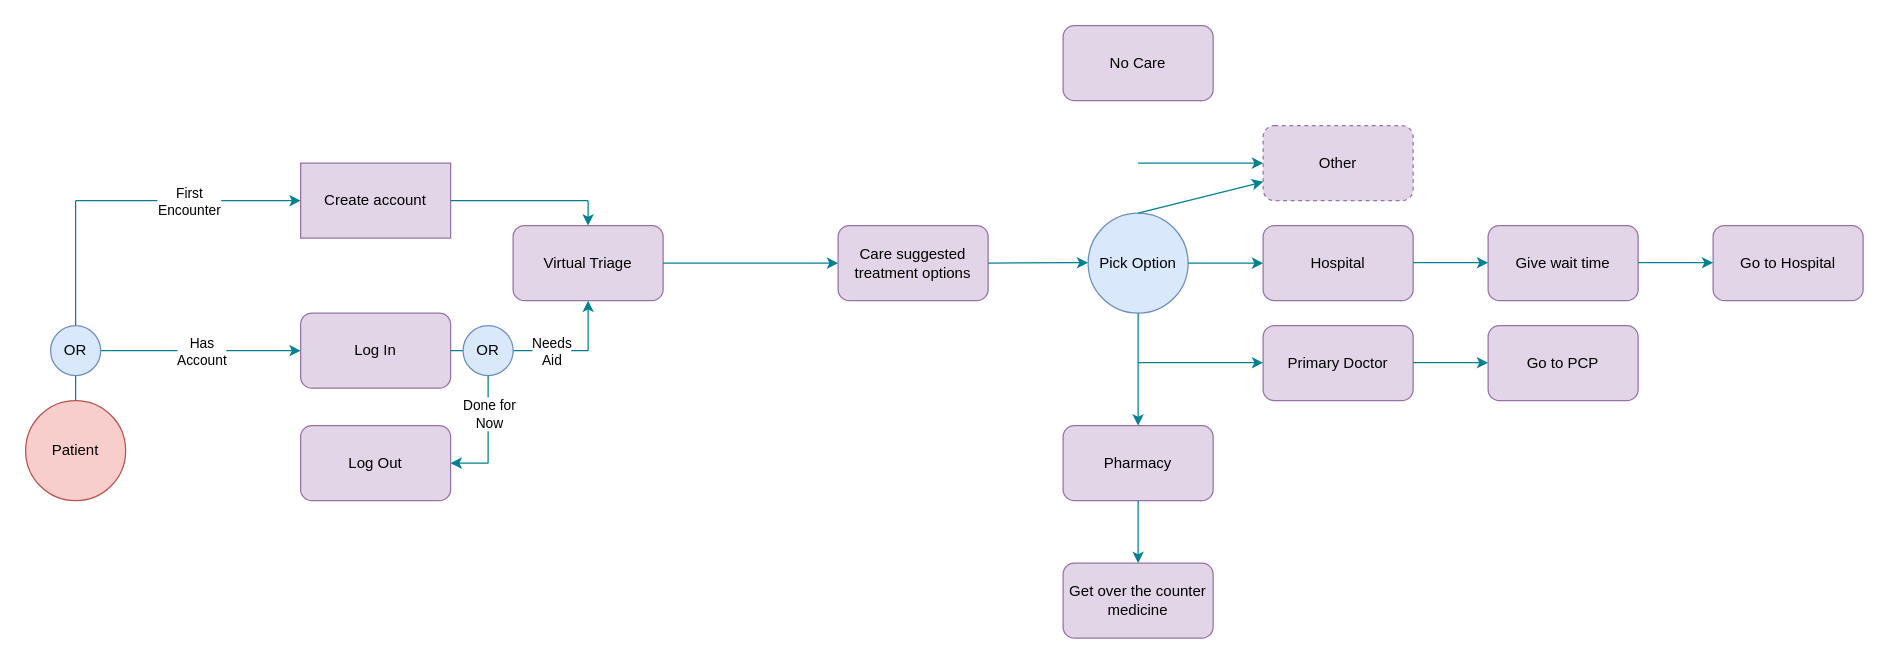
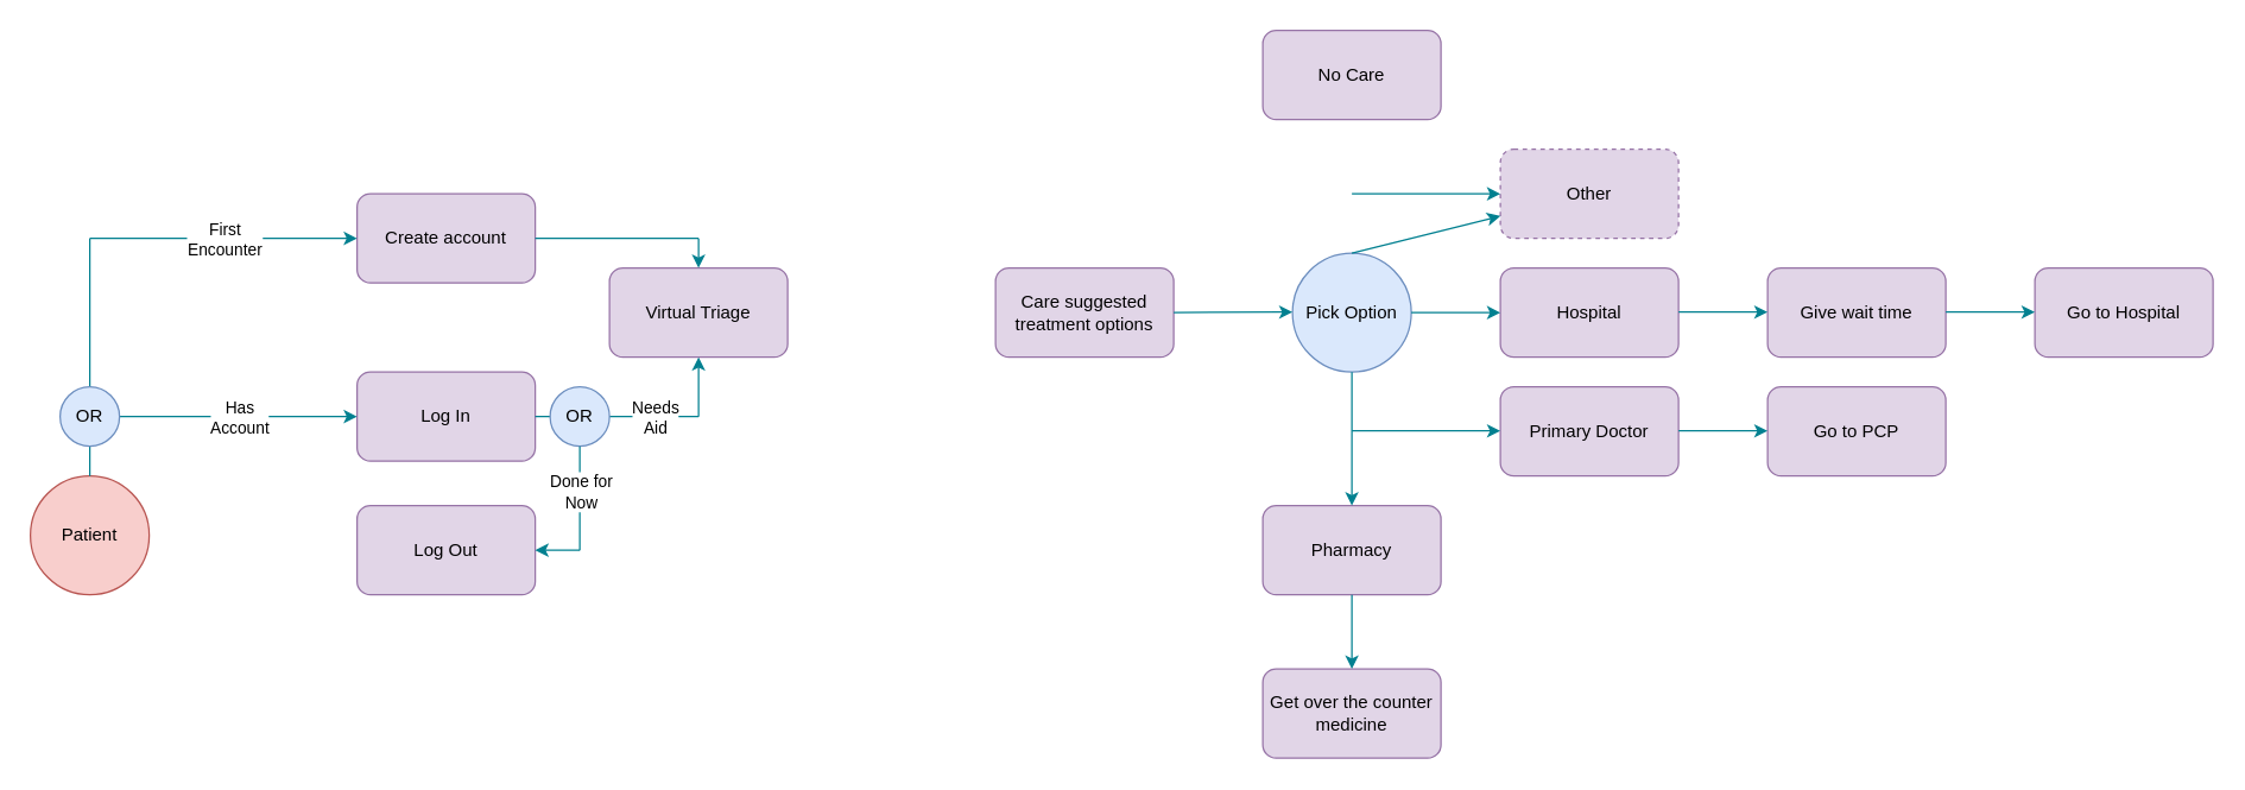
  <mxCell id="0" />
  <mxCell id="1" parent="0" />
  <mxCell id="2" value="Patient" style="ellipse;whiteSpace=wrap;html=1;aspect=fixed;fillColor=#f8cecc;strokeColor=#b85450;" vertex="1" parent="1"><mxGeometry x="20" y="320" width="80" height="80" as="geometry" /></mxCell>
- <mxCell id="3" value="Create account" style="whiteSpace=wrap;html=1;fillColor=#e1d5e7;strokeColor=#9673a6;rounded=0;" vertex="1" parent="1"><mxGeometry x="240" y="130" width="120" height="60" as="geometry" /></mxCell>
+ <mxCell id="3" value="Create account" style="rounded=1;whiteSpace=wrap;html=1;fillColor=#e1d5e7;strokeColor=#9673a6;" vertex="1" parent="1"><mxGeometry x="240" y="130" width="120" height="60" as="geometry" /></mxCell>
  <mxCell id="4" value="" style="endArrow=none;html=1;rounded=0;strokeColor=#028090;fontColor=#E4FDE1;fillColor=#F45B69;entryX=0.5;entryY=0;entryDx=0;entryDy=0;" edge="1" parent="1" target="2"><mxGeometry width="50" height="50" relative="1" as="geometry"><mxPoint x="60" y="160" as="sourcePoint" /><mxPoint x="200" y="290" as="targetPoint" /></mxGeometry></mxCell>
  <mxCell id="5" value="" style="endArrow=classic;html=1;rounded=0;strokeColor=#028090;fontColor=#E4FDE1;fillColor=#F45B69;entryX=0;entryY=0.5;entryDx=0;entryDy=0;" edge="1" parent="1" target="3"><mxGeometry relative="1" as="geometry"><mxPoint x="60" y="160" as="sourcePoint" /><mxPoint x="140" y="240" as="targetPoint" /></mxGeometry></mxCell>
  <mxCell id="6" value="First&lt;br&gt;Encounter" style="edgeLabel;resizable=0;html=1;;align=center;verticalAlign=middle;strokeColor=#028090;fontColor=#000000;fillColor=#F45B69;" connectable="0" vertex="1" parent="5"><mxGeometry relative="1" as="geometry" /></mxCell>
  <mxCell id="7" value="Log In" style="rounded=1;whiteSpace=wrap;html=1;fillColor=#e1d5e7;strokeColor=#9673a6;" vertex="1" parent="1"><mxGeometry x="240" y="250" width="120" height="60" as="geometry" /></mxCell>
  <mxCell id="8" value="Virtual Triage" style="rounded=1;whiteSpace=wrap;html=1;fillColor=#e1d5e7;strokeColor=#9673a6;" vertex="1" parent="1"><mxGeometry x="410" y="180" width="120" height="60" as="geometry" /></mxCell>
  <mxCell id="9" value="" style="endArrow=classic;html=1;rounded=0;strokeColor=#028090;fontColor=#E4FDE1;fillColor=#F45B69;" edge="1" parent="1"><mxGeometry width="50" height="50" relative="1" as="geometry"><mxPoint x="470" y="160" as="sourcePoint" /><mxPoint x="470" y="180" as="targetPoint" /></mxGeometry></mxCell>
  <mxCell id="10" value="" style="endArrow=none;html=1;rounded=0;strokeColor=#028090;fontColor=#E4FDE1;fillColor=#F45B69;exitX=1;exitY=0.5;exitDx=0;exitDy=0;" edge="1" parent="1" source="3"><mxGeometry width="50" height="50" relative="1" as="geometry"><mxPoint x="380" y="340" as="sourcePoint" /><mxPoint x="470" y="160" as="targetPoint" /></mxGeometry></mxCell>
  <mxCell id="11" value="" style="endArrow=none;html=1;rounded=0;strokeColor=#028090;fontColor=#E4FDE1;fillColor=#F45B69;exitX=1;exitY=0.5;exitDx=0;exitDy=0;" edge="1" parent="1" source="7"><mxGeometry width="50" height="50" relative="1" as="geometry"><mxPoint x="380" y="340" as="sourcePoint" /><mxPoint x="470" y="280" as="targetPoint" /></mxGeometry></mxCell>
  <mxCell id="12" value="" style="endArrow=classic;html=1;rounded=0;strokeColor=#028090;fontColor=#E4FDE1;fillColor=#F45B69;entryX=0.5;entryY=1;entryDx=0;entryDy=0;" edge="1" parent="1" target="8"><mxGeometry width="50" height="50" relative="1" as="geometry"><mxPoint x="470" y="280" as="sourcePoint" /><mxPoint x="480" y="300" as="targetPoint" /></mxGeometry></mxCell>
  <mxCell id="13" value="" style="endArrow=classic;html=1;rounded=0;strokeColor=#028090;fontColor=#000000;fillColor=#F45B69;entryX=0;entryY=0.5;entryDx=0;entryDy=0;" edge="1" parent="1" source="16" target="7"><mxGeometry relative="1" as="geometry"><mxPoint x="60" y="280" as="sourcePoint" /><mxPoint x="240" y="279.5" as="targetPoint" /></mxGeometry></mxCell>
  <mxCell id="14" value="" style="endArrow=classic;html=1;rounded=0;strokeColor=#028090;fontColor=#000000;fillColor=#F45B69;entryX=0;entryY=0.5;entryDx=0;entryDy=0;" edge="1" parent="1" target="16"><mxGeometry relative="1" as="geometry"><mxPoint x="60" y="280" as="sourcePoint" /><mxPoint x="240" y="280" as="targetPoint" /></mxGeometry></mxCell>
  <mxCell id="15" value="&lt;font color=&quot;#000000&quot;&gt;Has&lt;/font&gt;&lt;div&gt;&lt;font color=&quot;#000000&quot;&gt;Account&lt;/font&gt;&lt;/div&gt;" style="edgeLabel;resizable=0;html=1;;align=center;verticalAlign=middle;strokeColor=#028090;fontColor=#E4FDE1;fillColor=#F45B69;" connectable="0" vertex="1" parent="14"><mxGeometry relative="1" as="geometry"><mxPoint x="110" as="offset" /></mxGeometry></mxCell>
  <mxCell id="16" value="OR" style="ellipse;whiteSpace=wrap;html=1;aspect=fixed;strokeColor=#6c8ebf;fillColor=#dae8fc;" vertex="1" parent="1"><mxGeometry x="40" y="260" width="40" height="40" as="geometry" /></mxCell>
  <mxCell id="17" value="OR" style="ellipse;whiteSpace=wrap;html=1;aspect=fixed;strokeColor=#6c8ebf;fillColor=#dae8fc;" vertex="1" parent="1"><mxGeometry x="370" y="260" width="40" height="40" as="geometry" /></mxCell>
  <mxCell id="18" value="&lt;font color=&quot;#000000&quot;&gt;Needs&lt;/font&gt;&lt;div&gt;&lt;font color=&quot;#000000&quot;&gt;Aid&lt;/font&gt;&lt;/div&gt;" style="edgeLabel;resizable=0;html=1;;align=center;verticalAlign=middle;strokeColor=#028090;fontColor=#E4FDE1;fillColor=#F45B69;" connectable="0" vertex="1" parent="1"><mxGeometry x="440.004" y="280" as="geometry" /></mxCell>
  <mxCell id="19" value="Log Out" style="rounded=1;whiteSpace=wrap;html=1;fillColor=#e1d5e7;strokeColor=#9673a6;" vertex="1" parent="1"><mxGeometry x="240" y="340" width="120" height="60" as="geometry" /></mxCell>
  <mxCell id="20" value="" style="endArrow=none;html=1;rounded=0;strokeColor=#028090;fontColor=#E4FDE1;fillColor=#F45B69;" edge="1" parent="1" source="17"><mxGeometry width="50" height="50" relative="1" as="geometry"><mxPoint x="370" y="290" as="sourcePoint" /><mxPoint x="390" y="370" as="targetPoint" /></mxGeometry></mxCell>
  <mxCell id="21" value="" style="endArrow=classic;html=1;rounded=0;strokeColor=#028090;fontColor=#E4FDE1;fillColor=#F45B69;entryX=1;entryY=0.5;entryDx=0;entryDy=0;" edge="1" parent="1" target="19"><mxGeometry width="50" height="50" relative="1" as="geometry"><mxPoint x="390" y="370" as="sourcePoint" /><mxPoint x="480" y="250" as="targetPoint" /></mxGeometry></mxCell>
  <mxCell id="22" value="&lt;font color=&quot;#000000&quot;&gt;Done for&lt;/font&gt;&lt;div&gt;&lt;font color=&quot;#000000&quot;&gt;Now&lt;/font&gt;&lt;/div&gt;" style="edgeLabel;resizable=0;html=1;;align=center;verticalAlign=middle;strokeColor=#028090;fontColor=#E4FDE1;fillColor=#F45B69;" connectable="0" vertex="1" parent="1"><mxGeometry x="390.004" y="330" as="geometry" /></mxCell>
  <mxCell id="23" value="Care suggested treatment options" style="rounded=1;whiteSpace=wrap;html=1;fillColor=#e1d5e7;strokeColor=#9673a6;" vertex="1" parent="1"><mxGeometry x="670" y="180" width="120" height="60" as="geometry" /></mxCell>
- <mxCell id="24" value="" style="endArrow=classic;html=1;rounded=0;strokeColor=#028090;fontColor=#E4FDE1;fillColor=#F45B69;entryX=0;entryY=0.5;entryDx=0;entryDy=0;exitX=1;exitY=0.5;exitDx=0;exitDy=0;" edge="1" parent="1" source="8" target="23"><mxGeometry width="50" height="50" relative="1" as="geometry"><mxPoint x="480" y="290" as="sourcePoint" /><mxPoint x="480" y="250" as="targetPoint" /></mxGeometry></mxCell>
  <mxCell id="25" value="Pick Option" style="ellipse;whiteSpace=wrap;html=1;aspect=fixed;strokeColor=#6c8ebf;fillColor=#dae8fc;" vertex="1" parent="1"><mxGeometry x="870" y="170" width="80" height="80" as="geometry" /></mxCell>
  <mxCell id="26" value="" style="endArrow=classic;html=1;rounded=0;strokeColor=#028090;fontColor=#E4FDE1;fillColor=#F45B69;entryX=0;entryY=0.5;entryDx=0;entryDy=0;" edge="1" parent="1"><mxGeometry width="50" height="50" relative="1" as="geometry"><mxPoint x="790" y="210" as="sourcePoint" /><mxPoint x="870" y="209.63" as="targetPoint" /></mxGeometry></mxCell>
  <mxCell id="27" value="Hospital" style="rounded=1;whiteSpace=wrap;html=1;strokeColor=#9673a6;fillColor=#e1d5e7;" vertex="1" parent="1"><mxGeometry x="1010" y="180" width="120" height="60" as="geometry" /></mxCell>
  <mxCell id="28" value="Primary Doctor&lt;span style=&quot;color: rgba(0, 0, 0, 0); font-family: monospace; font-size: 0px; text-align: start; text-wrap: nowrap;&quot;&gt;%3CmxGraphModel%3E%3Croot%3E%3CmxCell%20id%3D%220%22%2F%3E%3CmxCell%20id%3D%221%22%20parent%3D%220%22%2F%3E%3CmxCell%20id%3D%222%22%20value%3D%22Hospital%22%20style%3D%22rounded%3D1%3BwhiteSpace%3Dwrap%3Bhtml%3D1%3BstrokeColor%3D%239673a6%3BfillColor%3D%23e1d5e7%3B%22%20vertex%3D%221%22%20parent%3D%221%22%3E%3CmxGeometry%20x%3D%221030%22%20y%3D%2260%22%20width%3D%22120%22%20height%3D%2260%22%20as%3D%22geometry%22%2F%3E%3C%2FmxCell%3E%3C%2Froot%3E%3C%2FmxGraphModel%3E&lt;/span&gt;" style="rounded=1;whiteSpace=wrap;html=1;strokeColor=#9673a6;fillColor=#e1d5e7;" vertex="1" parent="1"><mxGeometry x="1010" y="260" width="120" height="60" as="geometry" /></mxCell>
  <mxCell id="29" value="Other" style="rounded=1;whiteSpace=wrap;html=1;strokeColor=#9673a6;fillColor=#e1d5e7;dashed=1;" vertex="1" parent="1"><mxGeometry x="1010" y="100" width="120" height="60" as="geometry" /></mxCell>
  <mxCell id="30" value="No Care" style="rounded=1;whiteSpace=wrap;html=1;strokeColor=#9673a6;fillColor=#e1d5e7;" vertex="1" parent="1"><mxGeometry x="850" y="20" width="120" height="60" as="geometry" /></mxCell>
  <mxCell id="31" value="Pharmacy" style="rounded=1;whiteSpace=wrap;html=1;strokeColor=#9673a6;fillColor=#e1d5e7;" vertex="1" parent="1"><mxGeometry x="850" y="340" width="120" height="60" as="geometry" /></mxCell>
  <mxCell id="32" value="" style="endArrow=classic;html=1;rounded=0;strokeColor=#028090;fontColor=#E4FDE1;fillColor=#F45B69;entryX=0;entryY=0.5;entryDx=0;entryDy=0;exitX=1;exitY=0.5;exitDx=0;exitDy=0;" edge="1" parent="1" source="25" target="27"><mxGeometry width="50" height="50" relative="1" as="geometry"><mxPoint x="800" y="220" as="sourcePoint" /><mxPoint x="880" y="219.63" as="targetPoint" /></mxGeometry></mxCell>
  <mxCell id="33" value="" style="endArrow=classic;html=1;rounded=0;strokeColor=#028090;fontColor=#E4FDE1;fillColor=#F45B69;exitX=0.5;exitY=0;exitDx=0;exitDy=0;" edge="1" parent="1" source="25" target="29"><mxGeometry width="50" height="50" relative="1" as="geometry"><mxPoint x="960" y="220" as="sourcePoint" /><mxPoint x="1020" y="220" as="targetPoint" /></mxGeometry></mxCell>
  <mxCell id="34" value="" style="endArrow=classic;html=1;rounded=0;strokeColor=#028090;fontColor=#E4FDE1;fillColor=#F45B69;exitX=0.5;exitY=1;exitDx=0;exitDy=0;" edge="1" parent="1" source="25" target="31"><mxGeometry width="50" height="50" relative="1" as="geometry"><mxPoint x="920" y="180" as="sourcePoint" /><mxPoint x="920" y="90" as="targetPoint" /></mxGeometry></mxCell>
  <mxCell id="35" value="" style="endArrow=classic;html=1;rounded=0;strokeColor=#028090;fontColor=#E4FDE1;fillColor=#F45B69;entryX=0;entryY=0.5;entryDx=0;entryDy=0;" edge="1" parent="1" target="29"><mxGeometry width="50" height="50" relative="1" as="geometry"><mxPoint x="910" y="130" as="sourcePoint" /><mxPoint x="930" y="100" as="targetPoint" /></mxGeometry></mxCell>
  <mxCell id="36" value="" style="endArrow=classic;html=1;rounded=0;strokeColor=#028090;fontColor=#E4FDE1;fillColor=#F45B69;entryX=0;entryY=0.5;entryDx=0;entryDy=0;" edge="1" parent="1"><mxGeometry width="50" height="50" relative="1" as="geometry"><mxPoint x="910" y="289.63" as="sourcePoint" /><mxPoint x="1010" y="289.63" as="targetPoint" /></mxGeometry></mxCell>
  <mxCell id="37" value="Give wait time" style="rounded=1;whiteSpace=wrap;html=1;strokeColor=#9673a6;fillColor=#e1d5e7;" vertex="1" parent="1"><mxGeometry x="1190" y="180" width="120" height="60" as="geometry" /></mxCell>
  <mxCell id="38" value="" style="endArrow=classic;html=1;rounded=0;strokeColor=#028090;fontColor=#E4FDE1;fillColor=#F45B69;entryX=0;entryY=0.5;entryDx=0;entryDy=0;exitX=1;exitY=0.5;exitDx=0;exitDy=0;" edge="1" parent="1"><mxGeometry width="50" height="50" relative="1" as="geometry"><mxPoint x="1130" y="209.63" as="sourcePoint" /><mxPoint x="1190" y="209.63" as="targetPoint" /></mxGeometry></mxCell>
  <mxCell id="39" value="Go to Hospital" style="rounded=1;whiteSpace=wrap;html=1;strokeColor=#9673a6;fillColor=#e1d5e7;" vertex="1" parent="1"><mxGeometry x="1370" y="180" width="120" height="60" as="geometry" /></mxCell>
  <mxCell id="40" value="" style="endArrow=classic;html=1;rounded=0;strokeColor=#028090;fontColor=#E4FDE1;fillColor=#F45B69;entryX=0;entryY=0.5;entryDx=0;entryDy=0;exitX=1;exitY=0.5;exitDx=0;exitDy=0;" edge="1" parent="1"><mxGeometry width="50" height="50" relative="1" as="geometry"><mxPoint x="1310" y="209.63" as="sourcePoint" /><mxPoint x="1370" y="209.63" as="targetPoint" /></mxGeometry></mxCell>
  <mxCell id="41" value="Go to PCP" style="rounded=1;whiteSpace=wrap;html=1;strokeColor=#9673a6;fillColor=#e1d5e7;" vertex="1" parent="1"><mxGeometry x="1190" y="260" width="120" height="60" as="geometry" /></mxCell>
  <mxCell id="42" value="" style="endArrow=classic;html=1;rounded=0;strokeColor=#028090;fontColor=#E4FDE1;fillColor=#F45B69;entryX=0;entryY=0.5;entryDx=0;entryDy=0;exitX=1;exitY=0.5;exitDx=0;exitDy=0;" edge="1" parent="1"><mxGeometry width="50" height="50" relative="1" as="geometry"><mxPoint x="1130" y="289.63" as="sourcePoint" /><mxPoint x="1190" y="289.63" as="targetPoint" /></mxGeometry></mxCell>
  <mxCell id="43" value="Get over the counter medicine" style="rounded=1;whiteSpace=wrap;html=1;strokeColor=#9673a6;fillColor=#e1d5e7;" vertex="1" parent="1"><mxGeometry x="850" y="450" width="120" height="60" as="geometry" /></mxCell>
  <mxCell id="44" value="" style="endArrow=classic;html=1;rounded=0;strokeColor=#028090;fontColor=#E4FDE1;fillColor=#F45B69;exitX=0.5;exitY=1;exitDx=0;exitDy=0;" edge="1" parent="1" source="31"><mxGeometry width="50" height="50" relative="1" as="geometry"><mxPoint x="910" y="420" as="sourcePoint" /><mxPoint x="910" y="450" as="targetPoint" /></mxGeometry></mxCell>
